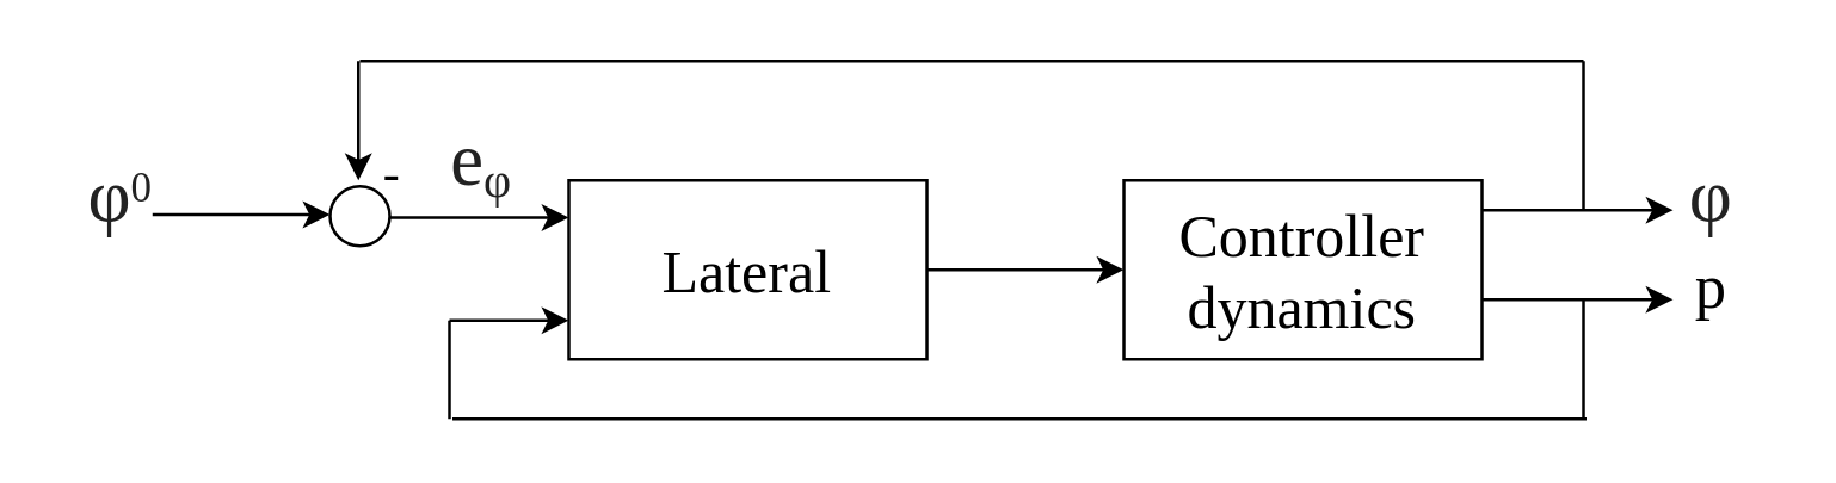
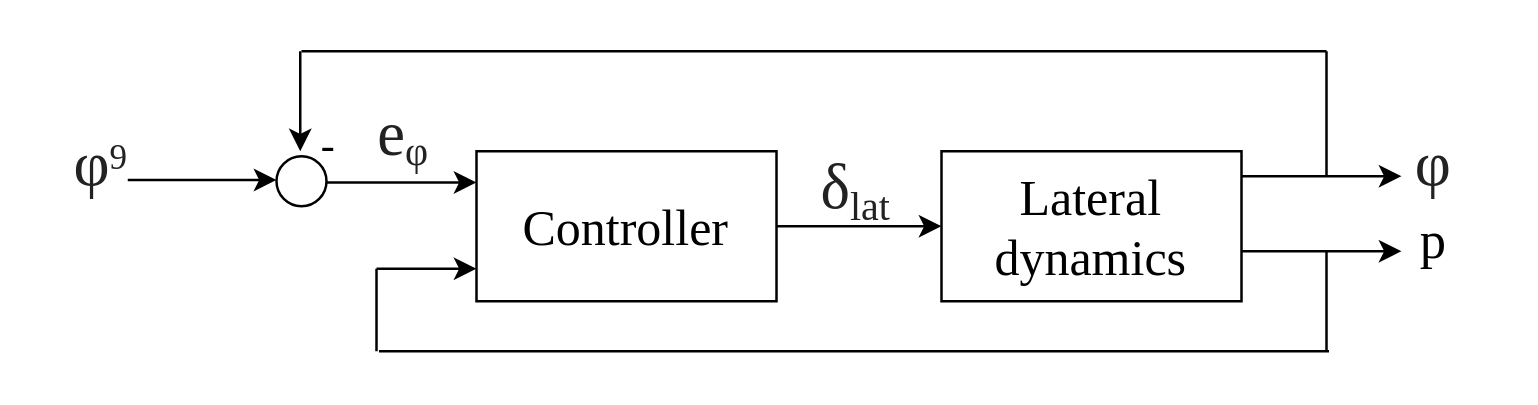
  <mxCell id="0" />
  <mxCell id="1" parent="0" />
  <mxCell id="2" value="" style="endArrow=classic;html=1;exitX=1;exitY=0.5;exitDx=0;exitDy=0;" parent="1" edge="1"><mxGeometry width="50" height="50" relative="1" as="geometry"><mxPoint x="306" y="90" as="sourcePoint" /><mxPoint x="376" y="90" as="targetPoint" /></mxGeometry></mxCell>
- <mxCell id="3" value="&lt;div&gt;&lt;span style=&quot;font-size: 20px;&quot;&gt;Controller&lt;/span&gt;&lt;/div&gt;&lt;div&gt;&lt;span style=&quot;font-size: 20px;&quot;&gt;dynamics&lt;/span&gt;&lt;/div&gt;" style="rounded=0;whiteSpace=wrap;html=1;align=center;fontFamily=Lucida Console;" parent="1" vertex="1"><mxGeometry x="376" y="60" width="120" height="60" as="geometry" /></mxCell>
+ <mxCell id="3" value="&lt;div&gt;&lt;span style=&quot;font-size: 20px;&quot;&gt;Lateral&lt;/span&gt;&lt;/div&gt;&lt;div&gt;&lt;span style=&quot;font-size: 20px;&quot;&gt;dynamics&lt;/span&gt;&lt;/div&gt;" style="rounded=0;whiteSpace=wrap;html=1;align=center;fontFamily=Lucida Console;" parent="1" vertex="1"><mxGeometry x="376" y="60" width="120" height="60" as="geometry" /></mxCell>
  <mxCell id="4" value="" style="endArrow=classic;html=1;exitX=1;exitY=0.25;exitDx=0;exitDy=0;" parent="1" edge="1"><mxGeometry width="50" height="50" relative="1" as="geometry"><mxPoint x="496" y="100" as="sourcePoint" /><mxPoint x="560" y="100" as="targetPoint" /></mxGeometry></mxCell>
  <mxCell id="5" value="p" style="text;html=1;strokeColor=none;fillColor=none;align=center;verticalAlign=middle;whiteSpace=wrap;rounded=0;fontFamily=Lucida Console;fontSize=21;" parent="1" vertex="1"><mxGeometry x="553" y="86" width="40" height="20" as="geometry" /></mxCell>
  <mxCell id="6" value="&lt;span style=&quot;color: rgb(34, 34, 34); font-size: 25px; text-align: left; background-color: rgb(255, 255, 255);&quot;&gt;φ&lt;/span&gt;" style="text;html=1;strokeColor=none;fillColor=none;align=center;verticalAlign=middle;whiteSpace=wrap;rounded=0;fontFamily=Lucida Console;fontSize=25;fontStyle=0" parent="1" vertex="1"><mxGeometry x="553" y="55" width="40" height="20" as="geometry" /></mxCell>
  <mxCell id="7" value="" style="endArrow=none;html=1;" parent="1" edge="1"><mxGeometry width="50" height="50" relative="1" as="geometry"><mxPoint x="530" y="140" as="sourcePoint" /><mxPoint x="530" y="100" as="targetPoint" /></mxGeometry></mxCell>
  <mxCell id="8" value="" style="endArrow=none;html=1;" parent="1" edge="1"><mxGeometry width="50" height="50" relative="1" as="geometry"><mxPoint x="151" y="140" as="sourcePoint" /><mxPoint x="531" y="140" as="targetPoint" /></mxGeometry></mxCell>
  <mxCell id="9" value="" style="endArrow=classic;html=1;" parent="1" edge="1"><mxGeometry width="50" height="50" relative="1" as="geometry"><mxPoint x="130" y="72.5" as="sourcePoint" /><mxPoint x="190" y="72.5" as="targetPoint" /></mxGeometry></mxCell>
  <mxCell id="10" value="" style="endArrow=classic;html=1;" parent="1" edge="1"><mxGeometry width="50" height="50" relative="1" as="geometry"><mxPoint x="150" y="107" as="sourcePoint" /><mxPoint x="190" y="107" as="targetPoint" /></mxGeometry></mxCell>
  <mxCell id="11" value="" style="ellipse;whiteSpace=wrap;html=1;aspect=fixed;" parent="1" vertex="1"><mxGeometry x="110" y="62" width="20" height="20" as="geometry" /></mxCell>
  <mxCell id="12" value="" style="endArrow=classic;html=1;" parent="1" edge="1"><mxGeometry width="50" height="50" relative="1" as="geometry"><mxPoint x="496" y="70" as="sourcePoint" /><mxPoint x="560" y="70" as="targetPoint" /></mxGeometry></mxCell>
  <mxCell id="13" value="" style="endArrow=none;html=1;" parent="1" edge="1"><mxGeometry width="50" height="50" relative="1" as="geometry"><mxPoint x="120" y="20" as="sourcePoint" /><mxPoint x="530" y="20" as="targetPoint" /></mxGeometry></mxCell>
  <mxCell id="14" value="" style="endArrow=classic;html=1;" parent="1" edge="1"><mxGeometry width="50" height="50" relative="1" as="geometry"><mxPoint x="50" y="71.5" as="sourcePoint" /><mxPoint x="110" y="71.5" as="targetPoint" /></mxGeometry></mxCell>
- <mxCell id="15" value="&lt;span style=&quot;color: rgb(34 , 34 , 34) ; text-align: left ; background-color: rgb(255 , 255 , 255)&quot;&gt;&lt;font style=&quot;font-size: 25px&quot;&gt;φ&lt;/font&gt;&lt;sup&gt;&lt;font style=&quot;font-size: 14px&quot;&gt;0&lt;/font&gt;&lt;/sup&gt;&lt;/span&gt;" style="text;html=1;strokeColor=none;fillColor=none;align=center;verticalAlign=middle;whiteSpace=wrap;rounded=0;fontFamily=Lucida Console;fontSize=16;" parent="1" vertex="1"><mxGeometry x="20" y="55" width="40" height="20" as="geometry" /></mxCell>
+ <mxCell id="15" value="&lt;span style=&quot;color: rgb(34 , 34 , 34) ; text-align: left ; background-color: rgb(255 , 255 , 255)&quot;&gt;&lt;font style=&quot;font-size: 25px&quot;&gt;φ&lt;/font&gt;&lt;sup&gt;&lt;font style=&quot;font-size: 14px&quot;&gt;9&lt;/font&gt;&lt;/sup&gt;&lt;/span&gt;" style="text;html=1;strokeColor=none;fillColor=none;align=center;verticalAlign=middle;whiteSpace=wrap;rounded=0;fontFamily=Lucida Console;fontSize=16;" parent="1" vertex="1"><mxGeometry x="20" y="55" width="40" height="20" as="geometry" /></mxCell>
  <mxCell id="16" value="&lt;div style=&quot;text-align: left&quot;&gt;&lt;/div&gt;&lt;span style=&quot;text-align: left&quot;&gt;&lt;font color=&quot;#222222&quot;&gt;&lt;span style=&quot;background-color: rgb(255 , 255 , 255)&quot;&gt;&lt;span style=&quot;font-size: 25px&quot;&gt;e&lt;/span&gt;&lt;sub&gt;&lt;font style=&quot;font-size: 16px&quot;&gt;φ&lt;/font&gt;&lt;/sub&gt;&lt;/span&gt;&lt;/font&gt;&lt;/span&gt;" style="text;html=1;strokeColor=none;fillColor=none;align=center;verticalAlign=middle;whiteSpace=wrap;rounded=0;fontFamily=Lucida Console;fontSize=16;" parent="1" vertex="1"><mxGeometry x="141" y="44" width="40" height="20" as="geometry" /></mxCell>
  <mxCell id="17" value="-" style="text;html=1;strokeColor=none;fillColor=none;align=center;verticalAlign=middle;whiteSpace=wrap;rounded=0;fontFamily=Courier New;fontSize=16;" parent="1" vertex="1"><mxGeometry x="111" y="50" width="40" height="20" as="geometry" /></mxCell>
+ <mxCell id="18" value="&lt;span style=&quot;color: rgb(34 , 34 , 34) ; font-style: normal ; font-weight: 400 ; letter-spacing: normal ; text-align: left ; text-indent: 0px ; text-transform: none ; word-spacing: 0px ; background-color: rgb(255 , 255 , 255) ; float: none ; display: inline&quot;&gt;&lt;span style=&quot;font-size: 25px&quot;&gt;δ&lt;/span&gt;&lt;sub&gt;&lt;font style=&quot;font-size: 16px&quot;&gt;lat&lt;/font&gt;&lt;/sub&gt;&lt;/span&gt;" style="text;html=1;strokeColor=none;fillColor=none;align=center;verticalAlign=middle;whiteSpace=wrap;rounded=0;fontFamily=Lucida Console;fontSize=21;" parent="1" vertex="1"><mxGeometry x="322" y="66" width="40" height="20" as="geometry" /></mxCell>
  <mxCell id="19" value="" style="endArrow=classic;html=1;fontFamily=Lucida Console;fontSize=21;" parent="1" edge="1"><mxGeometry width="50" height="50" relative="1" as="geometry"><mxPoint x="119.5" y="20" as="sourcePoint" /><mxPoint x="119.5" y="60" as="targetPoint" /></mxGeometry></mxCell>
  <mxCell id="20" value="" style="endArrow=none;html=1;fontFamily=Lucida Console;fontSize=21;" parent="1" edge="1"><mxGeometry width="50" height="50" relative="1" as="geometry"><mxPoint x="530" y="70" as="sourcePoint" /><mxPoint x="530" y="20" as="targetPoint" /></mxGeometry></mxCell>
- <mxCell id="21" value="&lt;span style=&quot;font-size: 20px&quot;&gt;Lateral&lt;/span&gt;" style="rounded=0;whiteSpace=wrap;html=1;align=center;fontFamily=Lucida Console;" vertex="1" parent="1"><mxGeometry x="190" y="60" width="120" height="60" as="geometry" /></mxCell>
+ <mxCell id="21" value="&lt;span style=&quot;font-size: 20px&quot;&gt;Controller&lt;/span&gt;" style="rounded=0;whiteSpace=wrap;html=1;align=center;fontFamily=Lucida Console;" vertex="1" parent="1"><mxGeometry x="190" y="60" width="120" height="60" as="geometry" /></mxCell>
  <mxCell id="22" value="" style="endArrow=none;html=1;" edge="1" parent="1"><mxGeometry width="50" height="50" relative="1" as="geometry"><mxPoint x="150" y="107" as="sourcePoint" /><mxPoint x="150" y="140" as="targetPoint" /></mxGeometry></mxCell>
